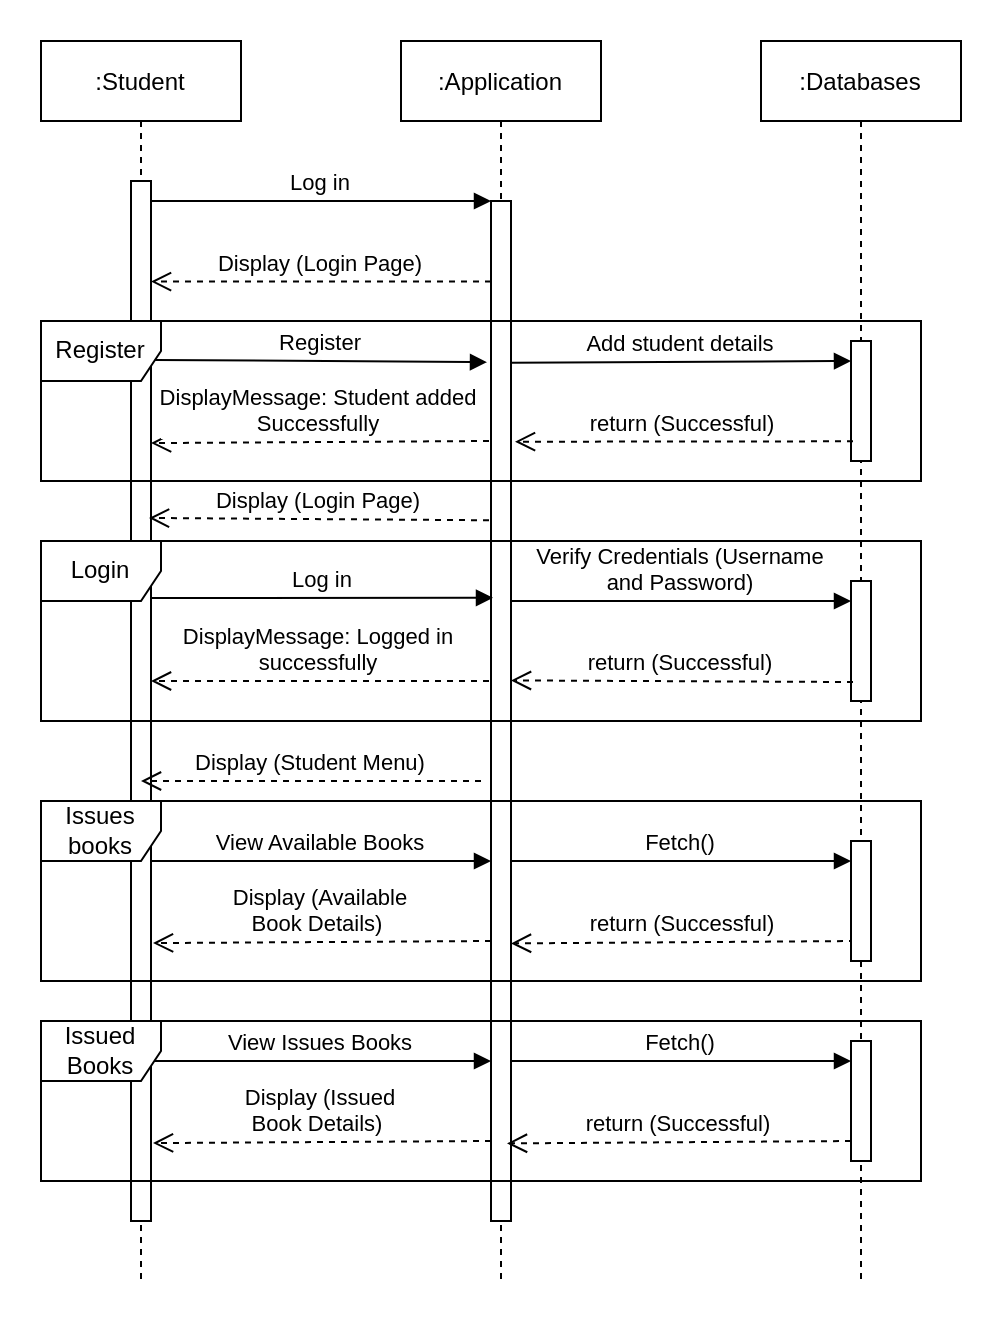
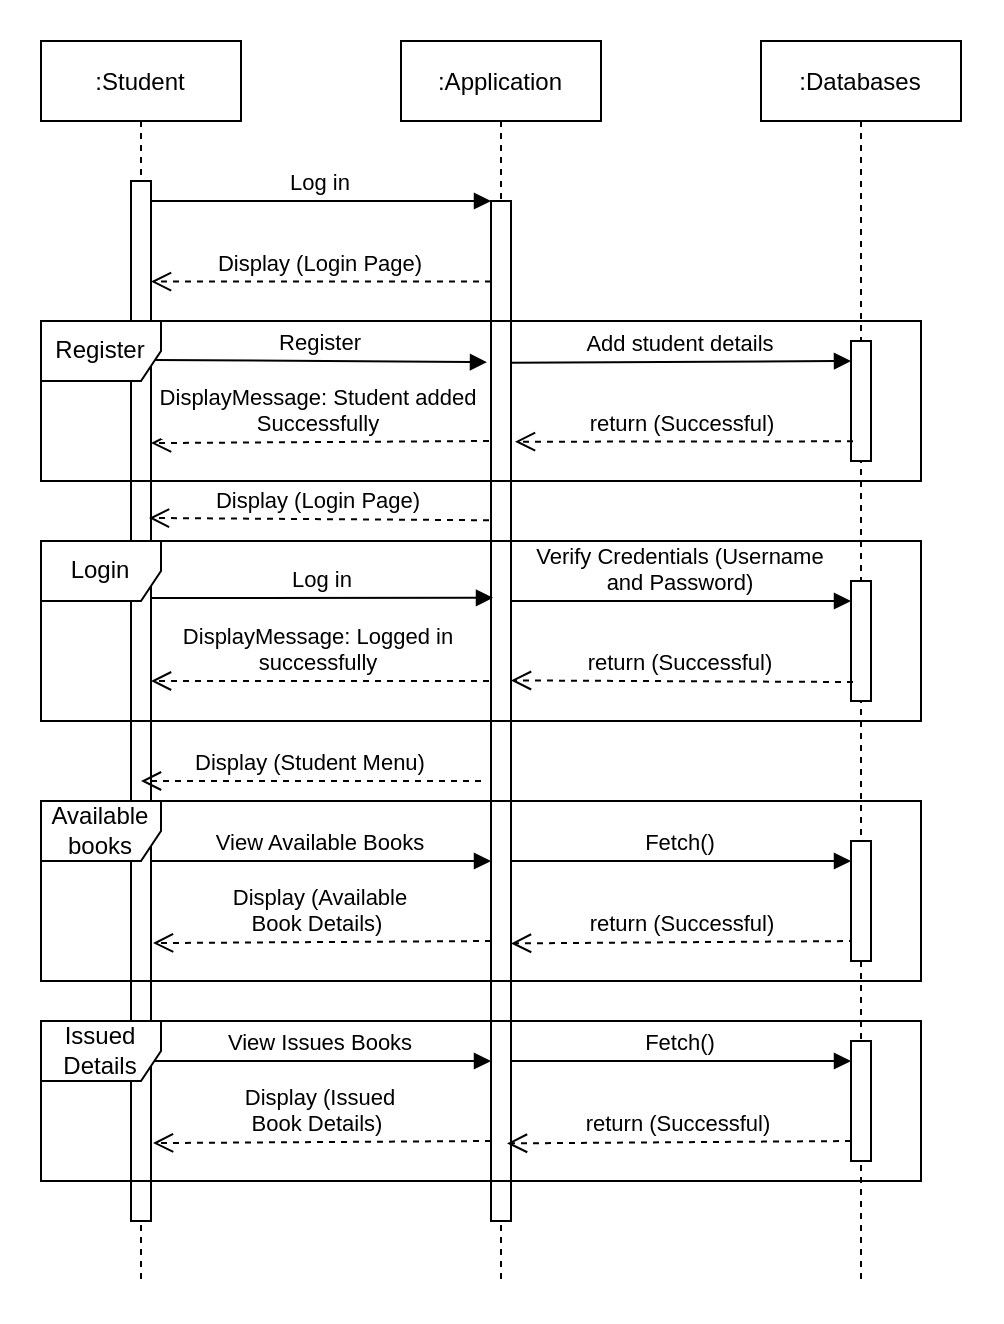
  <mxCell id="0" />
  <mxCell id="1" parent="0" />
  <mxCell id="2" value=":Student" style="shape=umlLifeline;perimeter=lifelinePerimeter;container=1;collapsible=0;recursiveResize=0;rounded=0;shadow=0;strokeWidth=1;" vertex="1" parent="1"><mxGeometry x="20" y="20" width="100" height="620" as="geometry" /></mxCell>
  <mxCell id="3" value="" style="points=[];perimeter=orthogonalPerimeter;rounded=0;shadow=0;strokeWidth=1;" vertex="1" parent="2"><mxGeometry x="45" y="70" width="10" height="520" as="geometry" /></mxCell>
  <mxCell id="4" value="DisplayMessage: Student added&#10;Successfully" style="verticalAlign=bottom;endArrow=open;dashed=1;endSize=8;shadow=0;strokeWidth=1;entryX=0.9;entryY=0.612;entryDx=0;entryDy=0;entryPerimeter=0;exitX=-0.2;exitY=0.6;exitDx=0;exitDy=0;exitPerimeter=0;" edge="1" parent="2"><mxGeometry relative="1" as="geometry"><mxPoint x="55" y="201.04" as="targetPoint" /><mxPoint x="224" y="200" as="sourcePoint" /></mxGeometry></mxCell>
  <mxCell id="5" value="View Issues Books" style="verticalAlign=bottom;endArrow=block;entryX=0;entryY=0;shadow=0;strokeWidth=1;" edge="1" parent="2"><mxGeometry relative="1" as="geometry"><mxPoint x="55" y="510.0" as="sourcePoint" /><mxPoint x="225" y="510.0" as="targetPoint" /></mxGeometry></mxCell>
  <mxCell id="6" value=":Application" style="shape=umlLifeline;perimeter=lifelinePerimeter;container=1;collapsible=0;recursiveResize=0;rounded=0;shadow=0;strokeWidth=1;" vertex="1" parent="1"><mxGeometry x="200" y="20" width="100" height="620" as="geometry" /></mxCell>
  <mxCell id="7" value="" style="points=[];perimeter=orthogonalPerimeter;rounded=0;shadow=0;strokeWidth=1;" vertex="1" parent="6"><mxGeometry x="45" y="80" width="10" height="510" as="geometry" /></mxCell>
  <mxCell id="8" value="Verify Credentials (Username &#10;and Password)" style="verticalAlign=bottom;endArrow=block;entryX=0;entryY=0;shadow=0;strokeWidth=1;" edge="1" parent="6"><mxGeometry relative="1" as="geometry"><mxPoint x="55" y="280.0" as="sourcePoint" /><mxPoint x="225" y="280.0" as="targetPoint" /></mxGeometry></mxCell>
  <mxCell id="9" value="DisplayMessage: Logged in &#10;successfully" style="verticalAlign=bottom;endArrow=open;dashed=1;endSize=8;exitX=-0.1;exitY=0.1;shadow=0;strokeWidth=1;exitDx=0;exitDy=0;exitPerimeter=0;" edge="1" parent="6"><mxGeometry relative="1" as="geometry"><mxPoint x="-125" y="320" as="targetPoint" /><mxPoint x="44" y="320" as="sourcePoint" /></mxGeometry></mxCell>
  <mxCell id="10" value="View Available Books" style="verticalAlign=bottom;endArrow=block;entryX=0;entryY=0;shadow=0;strokeWidth=1;" edge="1" parent="6"><mxGeometry relative="1" as="geometry"><mxPoint x="-125" y="410.0" as="sourcePoint" /><mxPoint x="45" y="410.0" as="targetPoint" /></mxGeometry></mxCell>
  <mxCell id="11" value="return (Successful)" style="verticalAlign=bottom;endArrow=open;dashed=1;endSize=8;shadow=0;strokeWidth=1;exitX=-0.3;exitY=0.783;exitDx=0;exitDy=0;exitPerimeter=0;entryX=0.9;entryY=0.296;entryDx=0;entryDy=0;entryPerimeter=0;" edge="1" parent="6"><mxGeometry relative="1" as="geometry"><mxPoint x="55" y="451.2" as="targetPoint" /><mxPoint x="227" y="450.0" as="sourcePoint" /></mxGeometry></mxCell>
  <mxCell id="12" value="Display (Available &#10;Book Details) " style="verticalAlign=bottom;endArrow=open;dashed=1;endSize=8;shadow=0;strokeWidth=1;entryX=0.9;entryY=0.612;entryDx=0;entryDy=0;entryPerimeter=0;exitX=-0.2;exitY=0.6;exitDx=0;exitDy=0;exitPerimeter=0;" edge="1" parent="6"><mxGeometry relative="1" as="geometry"><mxPoint x="-124" y="451.04" as="targetPoint" /><mxPoint x="45" y="450" as="sourcePoint" /></mxGeometry></mxCell>
  <mxCell id="13" value="Display (Issued&#10;Book Details) " style="verticalAlign=bottom;endArrow=open;dashed=1;endSize=8;shadow=0;strokeWidth=1;entryX=0.9;entryY=0.612;entryDx=0;entryDy=0;entryPerimeter=0;exitX=-0.2;exitY=0.6;exitDx=0;exitDy=0;exitPerimeter=0;" edge="1" parent="6"><mxGeometry relative="1" as="geometry"><mxPoint x="-124" y="551.04" as="targetPoint" /><mxPoint x="45" y="550" as="sourcePoint" /></mxGeometry></mxCell>
  <mxCell id="14" value="Log in" style="verticalAlign=bottom;endArrow=block;entryX=0;entryY=0;shadow=0;strokeWidth=1;" edge="1" parent="1" source="3" target="7"><mxGeometry relative="1" as="geometry"><mxPoint x="175" y="100" as="sourcePoint" /></mxGeometry></mxCell>
  <mxCell id="15" value=":Databases" style="shape=umlLifeline;perimeter=lifelinePerimeter;container=1;collapsible=0;recursiveResize=0;rounded=0;shadow=0;strokeWidth=1;" vertex="1" parent="1"><mxGeometry x="380" y="20" width="100" height="620" as="geometry" /></mxCell>
  <mxCell id="16" value="" style="points=[];perimeter=orthogonalPerimeter;rounded=0;shadow=0;strokeWidth=1;" vertex="1" parent="15"><mxGeometry x="45" y="270" width="10" height="60" as="geometry" /></mxCell>
  <mxCell id="17" value="" style="points=[];perimeter=orthogonalPerimeter;rounded=0;shadow=0;strokeWidth=1;" vertex="1" parent="15"><mxGeometry x="45" y="400" width="10" height="60" as="geometry" /></mxCell>
  <mxCell id="18" value="" style="points=[];perimeter=orthogonalPerimeter;rounded=0;shadow=0;strokeWidth=1;" vertex="1" parent="15"><mxGeometry x="45" y="150" width="10" height="60" as="geometry" /></mxCell>
  <mxCell id="19" value="Add student details" style="verticalAlign=bottom;endArrow=block;shadow=0;strokeWidth=1;exitX=1.1;exitY=0.512;exitDx=0;exitDy=0;exitPerimeter=0;entryX=0.1;entryY=0.15;entryDx=0;entryDy=0;entryPerimeter=0;" edge="1" parent="15"><mxGeometry relative="1" as="geometry"><mxPoint x="-125" y="160.92" as="sourcePoint" /><mxPoint x="45" y="160" as="targetPoint" /></mxGeometry></mxCell>
  <mxCell id="20" value="Fetch()" style="verticalAlign=bottom;endArrow=block;entryX=0;entryY=0;shadow=0;strokeWidth=1;" edge="1" parent="15"><mxGeometry relative="1" as="geometry"><mxPoint x="-125" y="410.0" as="sourcePoint" /><mxPoint x="45" y="410.0" as="targetPoint" /></mxGeometry></mxCell>
  <mxCell id="21" value="" style="points=[];perimeter=orthogonalPerimeter;rounded=0;shadow=0;strokeWidth=1;" vertex="1" parent="15"><mxGeometry x="45" y="500" width="10" height="60" as="geometry" /></mxCell>
  <mxCell id="22" value="Fetch()" style="verticalAlign=bottom;endArrow=block;entryX=0;entryY=0;shadow=0;strokeWidth=1;" edge="1" parent="15"><mxGeometry relative="1" as="geometry"><mxPoint x="-125" y="510.0" as="sourcePoint" /><mxPoint x="45" y="510.0" as="targetPoint" /></mxGeometry></mxCell>
  <mxCell id="23" value="return (Successful)" style="verticalAlign=bottom;endArrow=open;dashed=1;endSize=8;shadow=0;strokeWidth=1;exitX=-0.3;exitY=0.783;exitDx=0;exitDy=0;exitPerimeter=0;entryX=0.9;entryY=0.296;entryDx=0;entryDy=0;entryPerimeter=0;" edge="1" parent="15"><mxGeometry relative="1" as="geometry"><mxPoint x="-127" y="551.2" as="targetPoint" /><mxPoint x="45" y="550" as="sourcePoint" /></mxGeometry></mxCell>
  <mxCell id="24" value="Display (Login Page)" style="verticalAlign=bottom;endArrow=open;dashed=1;endSize=8;exitX=0;exitY=0.079;shadow=0;strokeWidth=1;exitDx=0;exitDy=0;exitPerimeter=0;" edge="1" parent="1" source="7" target="3"><mxGeometry relative="1" as="geometry"><mxPoint x="80" y="140" as="targetPoint" /><mxPoint x="250" y="140" as="sourcePoint" /></mxGeometry></mxCell>
  <mxCell id="25" value="return (Successful)" style="verticalAlign=bottom;endArrow=open;dashed=1;endSize=8;shadow=0;strokeWidth=1;exitX=0.1;exitY=0.842;exitDx=0;exitDy=0;exitPerimeter=0;entryX=1;entryY=0.47;entryDx=0;entryDy=0;entryPerimeter=0;" edge="1" parent="1" source="16" target="7"><mxGeometry relative="1" as="geometry"><mxPoint x="265" y="150" as="targetPoint" /><mxPoint x="420" y="340" as="sourcePoint" /></mxGeometry></mxCell>
  <mxCell id="26" value="Register" style="verticalAlign=bottom;endArrow=block;entryX=-0.2;entryY=0.158;shadow=0;strokeWidth=1;entryDx=0;entryDy=0;entryPerimeter=0;exitX=1.2;exitY=0.172;exitDx=0;exitDy=0;exitPerimeter=0;" edge="1" parent="1" source="3" target="7"><mxGeometry relative="1" as="geometry"><mxPoint x="80" y="180" as="sourcePoint" /><mxPoint x="250" y="180" as="targetPoint" /></mxGeometry></mxCell>
  <mxCell id="27" value="return (Successful)" style="verticalAlign=bottom;endArrow=open;dashed=1;endSize=8;shadow=0;strokeWidth=1;exitX=-0.3;exitY=0.783;exitDx=0;exitDy=0;exitPerimeter=0;entryX=1.2;entryY=0.236;entryDx=0;entryDy=0;entryPerimeter=0;" edge="1" parent="1" target="7"><mxGeometry relative="1" as="geometry"><mxPoint x="260" y="220" as="targetPoint" /><mxPoint x="426" y="220.16" as="sourcePoint" /></mxGeometry></mxCell>
  <mxCell id="28" value="Log in" style="verticalAlign=bottom;endArrow=block;entryX=0.1;entryY=0.389;shadow=0;strokeWidth=1;entryDx=0;entryDy=0;entryPerimeter=0;exitX=1;exitY=0.401;exitDx=0;exitDy=0;exitPerimeter=0;" edge="1" parent="1" source="3" target="7"><mxGeometry relative="1" as="geometry"><mxPoint x="80" y="300" as="sourcePoint" /><mxPoint x="250" y="300" as="targetPoint" /></mxGeometry></mxCell>
  <mxCell id="29" value="Display (Student Menu)" style="verticalAlign=bottom;endArrow=open;dashed=1;endSize=8;shadow=0;strokeWidth=1;" edge="1" parent="1"><mxGeometry relative="1" as="geometry"><mxPoint x="70" y="390" as="targetPoint" /><mxPoint x="240" y="390" as="sourcePoint" /></mxGeometry></mxCell>
- <mxCell id="30" value="Issues books" style="shape=umlFrame;whiteSpace=wrap;html=1;" vertex="1" parent="1"><mxGeometry x="20" y="400" width="440" height="90" as="geometry" /></mxCell>
+ <mxCell id="30" value="Available books" style="shape=umlFrame;whiteSpace=wrap;html=1;" vertex="1" parent="1"><mxGeometry x="20" y="400" width="440" height="90" as="geometry" /></mxCell>
  <mxCell id="31" value="Register" style="shape=umlFrame;whiteSpace=wrap;html=1;" vertex="1" parent="1"><mxGeometry x="20" y="160" width="440" height="80" as="geometry" /></mxCell>
  <mxCell id="32" value="Display (Login Page)" style="verticalAlign=bottom;endArrow=open;dashed=1;endSize=8;shadow=0;strokeWidth=1;entryX=0.9;entryY=0.324;entryDx=0;entryDy=0;entryPerimeter=0;exitX=-0.1;exitY=0.313;exitDx=0;exitDy=0;exitPerimeter=0;" edge="1" parent="1" source="7" target="3"><mxGeometry relative="1" as="geometry"><mxPoint x="75" y="260" as="targetPoint" /><mxPoint x="244" y="250" as="sourcePoint" /></mxGeometry></mxCell>
  <mxCell id="33" value="Login" style="shape=umlFrame;whiteSpace=wrap;html=1;" vertex="1" parent="1"><mxGeometry x="20" y="270" width="440" height="90" as="geometry" /></mxCell>
- <mxCell id="34" value="Issued Books" style="shape=umlFrame;whiteSpace=wrap;html=1;" vertex="1" parent="1"><mxGeometry x="20" y="510" width="440" height="80" as="geometry" /></mxCell>
+ <mxCell id="34" value="Issued Details" style="shape=umlFrame;whiteSpace=wrap;html=1;" vertex="1" parent="1"><mxGeometry x="20" y="510" width="440" height="80" as="geometry" /></mxCell>
